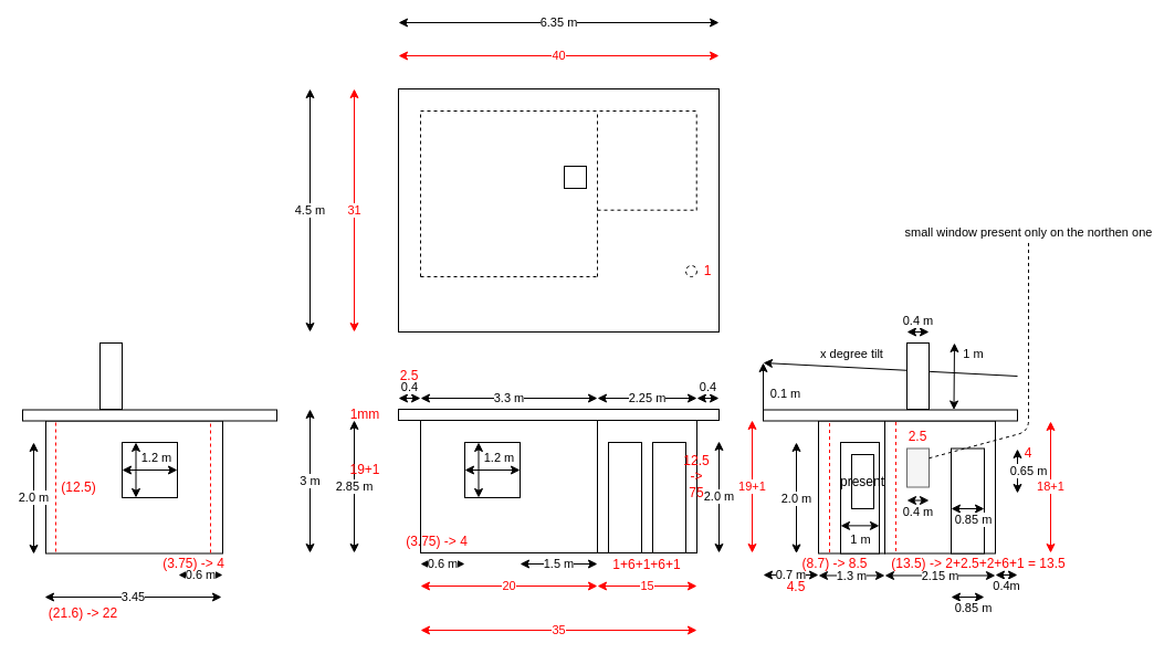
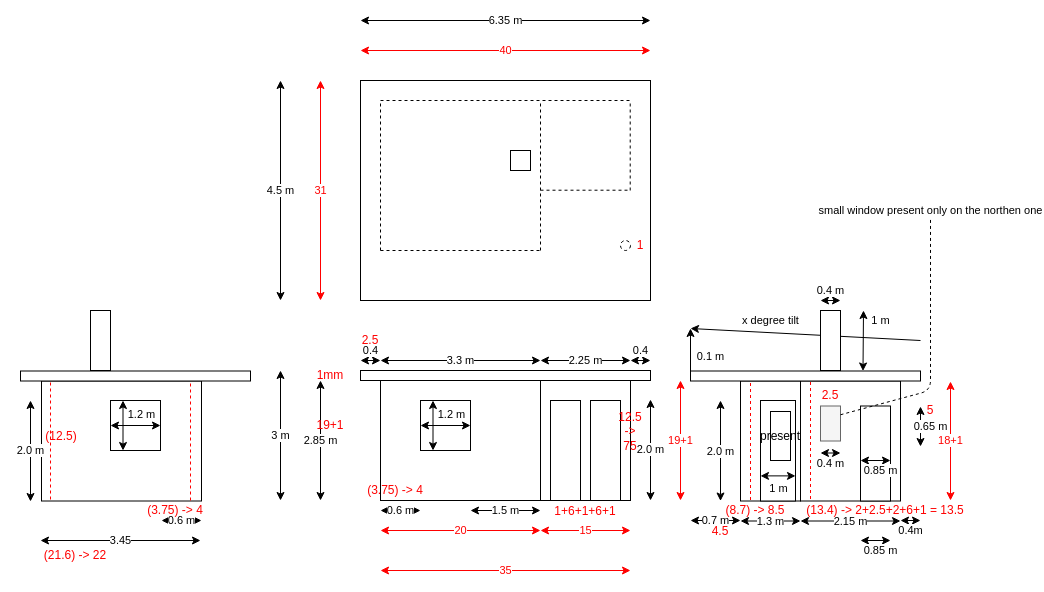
  <mxCell id="0" />
  <mxCell id="1" parent="0" />
  <mxCell id="2" value="" style="rounded=0;whiteSpace=wrap;html=1;" parent="1" vertex="1"><mxGeometry x="41" y="380.5" width="160" height="120" as="geometry" /></mxCell>
  <mxCell id="3" value="" style="rounded=0;whiteSpace=wrap;html=1;fillColor=#ffffff;" parent="1" vertex="1"><mxGeometry x="360" y="80" width="290" height="220" as="geometry" /></mxCell>
  <mxCell id="4" value="6.35 m" style="endArrow=classic;startArrow=classic;html=1;" parent="1" edge="1"><mxGeometry width="50" height="50" relative="1" as="geometry"><mxPoint x="360" y="20" as="sourcePoint" /><mxPoint x="650" y="20" as="targetPoint" /></mxGeometry></mxCell>
  <mxCell id="5" value="4.5 m" style="endArrow=classic;startArrow=classic;html=1;" parent="1" edge="1"><mxGeometry width="50" height="50" relative="1" as="geometry"><mxPoint x="280" y="300" as="sourcePoint" /><mxPoint x="280" y="80" as="targetPoint" /></mxGeometry></mxCell>
  <mxCell id="6" value="" style="rounded=0;whiteSpace=wrap;html=1;" parent="1" vertex="1"><mxGeometry x="380" y="380" width="160" height="120" as="geometry" /></mxCell>
  <mxCell id="7" value="3.3 m" style="endArrow=classic;startArrow=classic;html=1;" parent="1" edge="1"><mxGeometry width="50" height="50" relative="1" as="geometry"><mxPoint x="380" y="360" as="sourcePoint" /><mxPoint x="540" y="360" as="targetPoint" /></mxGeometry></mxCell>
  <mxCell id="8" value="" style="rounded=0;whiteSpace=wrap;html=1;" parent="1" vertex="1"><mxGeometry x="360" y="370" width="290" height="10" as="geometry" /></mxCell>
  <mxCell id="9" value="" style="rounded=0;whiteSpace=wrap;html=1;" parent="1" vertex="1"><mxGeometry x="540" y="380" width="90" height="120" as="geometry" /></mxCell>
  <mxCell id="10" value="2.25 m" style="endArrow=classic;startArrow=classic;html=1;" parent="1" edge="1"><mxGeometry width="50" height="50" relative="1" as="geometry"><mxPoint x="540" y="360" as="sourcePoint" /><mxPoint x="630" y="360" as="targetPoint" /></mxGeometry></mxCell>
  <mxCell id="11" value="" style="rounded=0;whiteSpace=wrap;html=1;" parent="1" vertex="1"><mxGeometry x="550" y="400" width="30" height="100" as="geometry" /></mxCell>
  <mxCell id="12" value="" style="rounded=0;whiteSpace=wrap;html=1;" parent="1" vertex="1"><mxGeometry x="590" y="400" width="30" height="100" as="geometry" /></mxCell>
  <mxCell id="13" value="2.0 m" style="endArrow=classic;startArrow=classic;html=1;" parent="1" edge="1"><mxGeometry width="50" height="50" relative="1" as="geometry"><mxPoint x="720" y="500.5" as="sourcePoint" /><mxPoint x="720" y="400" as="targetPoint" /></mxGeometry></mxCell>
  <mxCell id="14" value="0.6 m" style="endArrow=classic;startArrow=classic;html=1;" parent="1" edge="1"><mxGeometry width="50" height="50" relative="1" as="geometry"><mxPoint x="380" y="510" as="sourcePoint" /><mxPoint x="420" y="510" as="targetPoint" /></mxGeometry></mxCell>
  <mxCell id="15" value="1.5 m" style="endArrow=classic;startArrow=classic;html=1;" parent="1" edge="1"><mxGeometry width="50" height="50" relative="1" as="geometry"><mxPoint x="470" y="510" as="sourcePoint" /><mxPoint x="540" y="510" as="targetPoint" /></mxGeometry></mxCell>
  <mxCell id="16" value="0.4" style="endArrow=classic;startArrow=classic;html=1;" parent="1" edge="1"><mxGeometry y="10" width="50" height="50" relative="1" as="geometry"><mxPoint x="360" y="360" as="sourcePoint" /><mxPoint x="380" y="360" as="targetPoint" /><mxPoint as="offset" /></mxGeometry></mxCell>
  <mxCell id="17" value="0.4" style="endArrow=classic;startArrow=classic;html=1;" parent="1" edge="1"><mxGeometry y="10" width="50" height="50" relative="1" as="geometry"><mxPoint x="630" y="360" as="sourcePoint" /><mxPoint x="650" y="360" as="targetPoint" /><mxPoint as="offset" /></mxGeometry></mxCell>
  <mxCell id="18" value="2.85 m" style="endArrow=classic;startArrow=classic;html=1;" parent="1" edge="1"><mxGeometry width="50" height="50" relative="1" as="geometry"><mxPoint x="320" y="500" as="sourcePoint" /><mxPoint x="320" y="380" as="targetPoint" /></mxGeometry></mxCell>
  <mxCell id="19" value="3 m" style="endArrow=classic;startArrow=classic;html=1;" parent="1" edge="1"><mxGeometry width="50" height="50" relative="1" as="geometry"><mxPoint x="280" y="500" as="sourcePoint" /><mxPoint x="280" y="370" as="targetPoint" /></mxGeometry></mxCell>
  <mxCell id="20" value="" style="rounded=0;whiteSpace=wrap;html=1;" parent="1" vertex="1"><mxGeometry x="740" y="380.5" width="60" height="120" as="geometry" /></mxCell>
  <mxCell id="21" value="" style="rounded=0;whiteSpace=wrap;html=1;" parent="1" vertex="1"><mxGeometry x="800" y="380.5" width="100" height="120" as="geometry" /></mxCell>
  <mxCell id="22" value="" style="rounded=0;whiteSpace=wrap;html=1;" parent="1" vertex="1"><mxGeometry x="860" y="405.5" width="30" height="95" as="geometry" /></mxCell>
  <mxCell id="23" value="" style="rounded=0;whiteSpace=wrap;html=1;fillColor=#f5f5f5;strokeColor=#666666;fontColor=#333333;" parent="1" vertex="1"><mxGeometry x="820" y="405.5" width="20" height="35" as="geometry" /></mxCell>
  <mxCell id="24" value="" style="rounded=0;whiteSpace=wrap;html=1;" parent="1" vertex="1"><mxGeometry x="690" y="370.5" width="230" height="10" as="geometry" /></mxCell>
  <mxCell id="25" value="1.3 m" style="endArrow=classic;startArrow=classic;html=1;" parent="1" edge="1"><mxGeometry width="50" height="50" relative="1" as="geometry"><mxPoint x="740" y="520.5" as="sourcePoint" /><mxPoint x="800" y="520.5" as="targetPoint" /></mxGeometry></mxCell>
  <mxCell id="26" value="2.15 m" style="endArrow=classic;startArrow=classic;html=1;" parent="1" edge="1"><mxGeometry width="50" height="50" relative="1" as="geometry"><mxPoint x="800" y="520.5" as="sourcePoint" /><mxPoint x="900" y="520.5" as="targetPoint" /></mxGeometry></mxCell>
  <mxCell id="27" value="" style="rounded=0;whiteSpace=wrap;html=1;" parent="1" vertex="1"><mxGeometry x="760" y="400" width="35" height="100.5" as="geometry" /></mxCell>
  <mxCell id="28" value="x degree tilt" style="endArrow=classic;html=1;" parent="1" edge="1"><mxGeometry x="0.31" y="-12" width="50" height="50" relative="1" as="geometry"><mxPoint x="920" y="340" as="sourcePoint" /><mxPoint x="690" y="328" as="targetPoint" /><mxPoint as="offset" /></mxGeometry></mxCell>
  <mxCell id="29" value="0.1 m" style="endArrow=classic;html=1;exitX=0;exitY=0;exitDx=0;exitDy=0;" parent="1" source="24" edge="1"><mxGeometry x="-0.275" y="-20" width="50" height="50" relative="1" as="geometry"><mxPoint x="930" y="418" as="sourcePoint" /><mxPoint x="690" y="328" as="targetPoint" /><mxPoint y="1" as="offset" /></mxGeometry></mxCell>
  <mxCell id="30" value="0.4 m" style="endArrow=classic;startArrow=classic;html=1;" parent="1" edge="1"><mxGeometry y="-10" width="50" height="50" relative="1" as="geometry"><mxPoint x="820" y="452.5" as="sourcePoint" /><mxPoint x="840" y="452.5" as="targetPoint" /><mxPoint as="offset" /></mxGeometry></mxCell>
  <mxCell id="31" value="0.65 m" style="endArrow=classic;startArrow=classic;html=1;" parent="1" edge="1"><mxGeometry y="-10" width="50" height="50" relative="1" as="geometry"><mxPoint x="920" y="446" as="sourcePoint" /><mxPoint x="920" y="406" as="targetPoint" /><mxPoint as="offset" /></mxGeometry></mxCell>
  <mxCell id="32" value="0.7 m" style="endArrow=classic;startArrow=classic;html=1;" parent="1" edge="1"><mxGeometry width="50" height="50" relative="1" as="geometry"><mxPoint x="690" y="520" as="sourcePoint" /><mxPoint x="740" y="520" as="targetPoint" /></mxGeometry></mxCell>
  <mxCell id="33" value="0.4m" style="endArrow=classic;startArrow=classic;html=1;" parent="1" edge="1"><mxGeometry y="-10" width="50" height="50" relative="1" as="geometry"><mxPoint x="900" y="520" as="sourcePoint" /><mxPoint x="920" y="520" as="targetPoint" /><mxPoint as="offset" /></mxGeometry></mxCell>
  <mxCell id="34" value="" style="rounded=0;whiteSpace=wrap;html=1;" parent="1" vertex="1"><mxGeometry x="510" y="150" width="20" height="20" as="geometry" /></mxCell>
  <mxCell id="35" value="" style="rounded=0;whiteSpace=wrap;html=1;" parent="1" vertex="1"><mxGeometry x="820" y="310" width="20" height="60" as="geometry" /></mxCell>
  <mxCell id="36" value="1 m" style="endArrow=classic;startArrow=classic;html=1;exitX=0.75;exitY=0;exitDx=0;exitDy=0;" parent="1" source="24" edge="1"><mxGeometry x="0.674" y="-17" width="50" height="50" relative="1" as="geometry"><mxPoint x="870" y="270" as="sourcePoint" /><mxPoint x="863" y="310" as="targetPoint" /><mxPoint as="offset" /></mxGeometry></mxCell>
  <mxCell id="37" value="0.4 m" style="endArrow=classic;startArrow=classic;html=1;" parent="1" edge="1"><mxGeometry y="10" width="50" height="50" relative="1" as="geometry"><mxPoint x="820" y="300" as="sourcePoint" /><mxPoint x="840" y="300" as="targetPoint" /><mxPoint as="offset" /></mxGeometry></mxCell>
  <mxCell id="38" value="0.85 m" style="endArrow=classic;startArrow=classic;html=1;" parent="1" edge="1"><mxGeometry x="0.333" y="-10" width="50" height="50" relative="1" as="geometry"><mxPoint x="860" y="540" as="sourcePoint" /><mxPoint x="890" y="540" as="targetPoint" /><mxPoint as="offset" /></mxGeometry></mxCell>
  <mxCell id="39" value="0.85 m" style="endArrow=classic;startArrow=classic;html=1;" parent="1" edge="1"><mxGeometry x="0.333" y="-10" width="50" height="50" relative="1" as="geometry"><mxPoint x="860" y="460" as="sourcePoint" /><mxPoint x="890" y="460" as="targetPoint" /><mxPoint as="offset" /></mxGeometry></mxCell>
  <mxCell id="40" value="1 m" style="endArrow=classic;startArrow=classic;html=1;entryX=1;entryY=0.75;entryDx=0;entryDy=0;exitX=0;exitY=0.75;exitDx=0;exitDy=0;" parent="1" source="27" target="27" edge="1"><mxGeometry y="-13" width="50" height="50" relative="1" as="geometry"><mxPoint x="870" y="470" as="sourcePoint" /><mxPoint x="900" y="470" as="targetPoint" /><mxPoint as="offset" /></mxGeometry></mxCell>
  <mxCell id="41" value="2.0 m" style="endArrow=classic;startArrow=classic;html=1;" parent="1" edge="1"><mxGeometry width="50" height="50" relative="1" as="geometry"><mxPoint x="30" y="501" as="sourcePoint" /><mxPoint x="30" y="400" as="targetPoint" /></mxGeometry></mxCell>
  <mxCell id="42" value="" style="rounded=0;whiteSpace=wrap;html=1;" parent="1" vertex="1"><mxGeometry x="20" y="370.5" width="230" height="10" as="geometry" /></mxCell>
  <mxCell id="43" value="" style="rounded=0;whiteSpace=wrap;html=1;" parent="1" vertex="1"><mxGeometry x="90" y="310" width="20" height="60" as="geometry" /></mxCell>
  <mxCell id="44" value="" style="rounded=0;whiteSpace=wrap;html=1;" parent="1" vertex="1"><mxGeometry x="420" y="400" width="50" height="50" as="geometry" /></mxCell>
  <mxCell id="45" value="" style="endArrow=classic;startArrow=classic;html=1;entryX=1;entryY=0.5;entryDx=0;entryDy=0;exitX=0;exitY=0.5;exitDx=0;exitDy=0;" parent="1" source="44" target="44" edge="1"><mxGeometry width="50" height="50" relative="1" as="geometry"><mxPoint x="420" y="465" as="sourcePoint" /><mxPoint x="470" y="415" as="targetPoint" /></mxGeometry></mxCell>
  <mxCell id="46" value="1.2 m" style="endArrow=classic;startArrow=classic;html=1;entryX=0.25;entryY=0;entryDx=0;entryDy=0;exitX=0.25;exitY=1;exitDx=0;exitDy=0;" parent="1" source="44" target="44" edge="1"><mxGeometry x="0.429" y="-17" width="50" height="50" relative="1" as="geometry"><mxPoint x="430" y="475" as="sourcePoint" /><mxPoint x="480" y="425" as="targetPoint" /><mxPoint x="1" as="offset" /></mxGeometry></mxCell>
  <mxCell id="47" value="" style="rounded=0;whiteSpace=wrap;html=1;" parent="1" vertex="1"><mxGeometry x="110" y="400" width="50" height="50" as="geometry" /></mxCell>
  <mxCell id="48" value="" style="endArrow=classic;startArrow=classic;html=1;entryX=1;entryY=0.5;entryDx=0;entryDy=0;exitX=0;exitY=0.5;exitDx=0;exitDy=0;" parent="1" source="47" target="47" edge="1"><mxGeometry width="50" height="50" relative="1" as="geometry"><mxPoint x="110" y="465" as="sourcePoint" /><mxPoint x="160" y="415" as="targetPoint" /></mxGeometry></mxCell>
  <mxCell id="49" value="1.2 m" style="endArrow=classic;startArrow=classic;html=1;entryX=0.25;entryY=0;entryDx=0;entryDy=0;exitX=0.25;exitY=1;exitDx=0;exitDy=0;" parent="1" source="47" target="47" edge="1"><mxGeometry x="0.429" y="-17" width="50" height="50" relative="1" as="geometry"><mxPoint y="475" as="sourcePoint" x="120" /><mxPoint x="170" y="425" as="targetPoint" /><mxPoint x="1" as="offset" /></mxGeometry></mxCell>
  <mxCell id="50" value="0.6 m" style="endArrow=classic;startArrow=classic;html=1;" parent="1" edge="1"><mxGeometry width="50" height="50" relative="1" as="geometry"><mxPoint x="161" y="520" as="sourcePoint" /><mxPoint x="201" y="520" as="targetPoint" /></mxGeometry></mxCell>
  <mxCell id="51" value="small window present only on the northen one" style="endArrow=none;dashed=1;html=1;exitX=1;exitY=0.25;exitDx=0;exitDy=0;" parent="1" source="23" edge="1"><mxGeometry x="1" width="50" height="50" relative="1" as="geometry"><mxPoint x="830" y="450" as="sourcePoint" /><mxPoint x="930" y="210" as="targetPoint" /><Array as="points"><mxPoint x="930" y="390" /></Array><mxPoint as="offset" /></mxGeometry></mxCell>
  <mxCell id="52" style="edgeStyle=orthogonalEdgeStyle;rounded=0;orthogonalLoop=1;jettySize=auto;html=1;exitX=0.5;exitY=1;exitDx=0;exitDy=0;" parent="1" edge="1"><mxGeometry relative="1" as="geometry"><mxPoint x="780" y="460" as="sourcePoint" /><mxPoint x="780" y="460" as="targetPoint" /></mxGeometry></mxCell>
  <mxCell id="53" value="present" style="rounded=0;whiteSpace=wrap;html=1;" parent="1" vertex="1"><mxGeometry x="770" y="411" width="20" height="49" as="geometry" /></mxCell>
  <mxCell id="54" value="19+1" style="text;html=1;strokeColor=none;fillColor=none;align=center;verticalAlign=middle;whiteSpace=wrap;rounded=0;fontColor=#FF0000;" parent="1" vertex="1"><mxGeometry x="310" y="415" width="40" height="20" as="geometry" /></mxCell>
  <mxCell id="55" value="1mm" style="text;html=1;strokeColor=none;fillColor=none;align=center;verticalAlign=middle;whiteSpace=wrap;rounded=0;fontColor=#FF0000;" parent="1" vertex="1"><mxGeometry x="310" y="365" width="40" height="20" as="geometry" /></mxCell>
  <mxCell id="56" value="19+1" style="endArrow=classic;startArrow=classic;html=1;fontColor=#FF0000;strokeColor=#FF0000;" parent="1" edge="1"><mxGeometry width="50" height="50" relative="1" as="geometry"><mxPoint x="680" y="500" as="sourcePoint" /><mxPoint x="680" y="380" as="targetPoint" /></mxGeometry></mxCell>
  <mxCell id="57" value="18+1" style="endArrow=classic;startArrow=classic;html=1;fontColor=#FF0000;strokeColor=#FF0000;" parent="1" edge="1"><mxGeometry width="50" height="50" relative="1" as="geometry"><mxPoint x="950" y="500" as="sourcePoint" /><mxPoint x="950" y="381" as="targetPoint" /></mxGeometry></mxCell>
  <mxCell id="58" value="2.5" style="text;html=1;strokeColor=none;fillColor=none;align=center;verticalAlign=middle;whiteSpace=wrap;rounded=0;fontColor=#FF0000;" parent="1" vertex="1"><mxGeometry x="810" y="385" width="40" height="20" as="geometry" /></mxCell>
- <mxCell id="59" value="4" style="text;html=1;strokeColor=none;fillColor=none;align=center;verticalAlign=middle;whiteSpace=wrap;rounded=0;fontColor=#FF0000;" parent="1" vertex="1"><mxGeometry x="910" y="400" width="40" height="20" as="geometry" /></mxCell>
- <mxCell id="60" value="(12.5)" style="text;html=1;strokeColor=none;fillColor=none;align=center;verticalAlign=middle;whiteSpace=wrap;rounded=0;fontColor=#FF0000;" parent="1" vertex="1"><mxGeometry x="51" y="430.5" width="40" height="20" as="geometry" /></mxCell>
+ <mxCell id="59" value="5" style="text;html=1;strokeColor=none;fillColor=none;align=center;verticalAlign=middle;whiteSpace=wrap;rounded=0;fontColor=#FF0000;" parent="1" vertex="1"><mxGeometry x="910" y="400" width="40" height="20" as="geometry" /></mxCell>
+ <mxCell id="60" value="(12.5)" style="text;html=1;strokeColor=none;fillColor=none;align=center;verticalAlign=middle;whiteSpace=wrap;rounded=0;fontColor=#FF0000;" parent="1" vertex="1"><mxGeometry x="41" y="425.5" width="40" height="20" as="geometry" /></mxCell>
  <mxCell id="61" value="3.45" style="endArrow=classic;startArrow=classic;html=1;strokeColor=#000000;fontColor=#000000;" parent="1" edge="1"><mxGeometry width="50" height="50" relative="1" as="geometry"><mxPoint x="40" y="540" as="sourcePoint" /><mxPoint x="200" y="540" as="targetPoint" /></mxGeometry></mxCell>
  <mxCell id="62" value="&lt;font color=&quot;#ff0000&quot;&gt;(21.6) -&amp;gt; 22&lt;/font&gt;" style="text;html=1;strokeColor=none;fillColor=none;align=center;verticalAlign=middle;whiteSpace=wrap;rounded=0;fontColor=#000000;" parent="1" vertex="1"><mxGeometry x="40" y="545" width="70" height="20" as="geometry" /></mxCell>
  <mxCell id="63" value="&lt;font color=&quot;#ff0000&quot;&gt;(8.7) -&amp;gt; 8.5&lt;/font&gt;" style="text;html=1;strokeColor=none;fillColor=none;align=center;verticalAlign=middle;whiteSpace=wrap;rounded=0;fontColor=#000000;" parent="1" vertex="1"><mxGeometry x="720" y="500" width="70" height="20" as="geometry" /></mxCell>
- <mxCell id="64" value="&lt;font color=&quot;#ff0000&quot;&gt;(13.5) -&amp;gt; 2+2.5+2+6+1 = 13.5&lt;/font&gt;" style="text;html=1;strokeColor=none;fillColor=none;align=center;verticalAlign=middle;whiteSpace=wrap;rounded=0;fontColor=#000000;" parent="1" vertex="1"><mxGeometry x="795" y="500" width="180" height="20" as="geometry" /></mxCell>
+ <mxCell id="64" value="&lt;font color=&quot;#ff0000&quot;&gt;(13.4) -&amp;gt; 2+2.5+2+6+1 = 13.5&lt;/font&gt;" style="text;html=1;strokeColor=none;fillColor=none;align=center;verticalAlign=middle;whiteSpace=wrap;rounded=0;fontColor=#000000;" parent="1" vertex="1"><mxGeometry x="795" y="500" width="180" height="20" as="geometry" /></mxCell>
  <mxCell id="65" value="15" style="endArrow=classic;startArrow=classic;html=1;strokeColor=#FF0000;fontColor=#FF0000;" parent="1" edge="1"><mxGeometry width="50" height="50" relative="1" as="geometry"><mxPoint x="540" y="530" as="sourcePoint" /><mxPoint x="630" y="530" as="targetPoint" /></mxGeometry></mxCell>
  <mxCell id="66" value="(3.75) -&amp;gt; 4" style="text;html=1;strokeColor=none;fillColor=none;align=center;verticalAlign=middle;whiteSpace=wrap;rounded=0;fontColor=#FF0000;" parent="1" vertex="1"><mxGeometry x="140" y="500" width="70" height="20" as="geometry" /></mxCell>
  <mxCell id="67" value="2.0 m" style="endArrow=classic;startArrow=classic;html=1;" parent="1" edge="1"><mxGeometry width="50" height="50" relative="1" as="geometry"><mxPoint x="650" y="500" as="sourcePoint" /><mxPoint x="650" y="399" as="targetPoint" /></mxGeometry></mxCell>
  <mxCell id="68" value="12.5&lt;br&gt;-&amp;gt;&lt;br&gt;75" style="text;html=1;strokeColor=none;fillColor=none;align=center;verticalAlign=middle;whiteSpace=wrap;rounded=0;fontColor=#FF0000;" parent="1" vertex="1"><mxGeometry x="610" y="420.5" width="40" height="20" as="geometry" /></mxCell>
  <mxCell id="69" value="" style="endArrow=none;html=1;strokeColor=#000000;fontColor=#FF0000;dashed=1;" parent="1" edge="1"><mxGeometry width="50" height="50" relative="1" as="geometry"><mxPoint x="540" y="250" as="sourcePoint" /><mxPoint x="540" y="100" as="targetPoint" /></mxGeometry></mxCell>
  <mxCell id="70" value="" style="endArrow=none;dashed=1;html=1;strokeColor=#000000;fontColor=#FF0000;" parent="1" edge="1"><mxGeometry width="50" height="50" relative="1" as="geometry"><mxPoint x="380" y="100" as="sourcePoint" /><mxPoint x="630" y="100" as="targetPoint" /></mxGeometry></mxCell>
  <mxCell id="71" value="" style="endArrow=none;dashed=1;html=1;strokeColor=#000000;fontColor=#FF0000;" parent="1" edge="1"><mxGeometry width="50" height="50" relative="1" as="geometry"><mxPoint x="380" y="250" as="sourcePoint" /><mxPoint x="380" y="100" as="targetPoint" /></mxGeometry></mxCell>
  <mxCell id="72" value="" style="endArrow=none;dashed=1;html=1;strokeColor=#000000;fontColor=#FF0000;" parent="1" edge="1"><mxGeometry width="50" height="50" relative="1" as="geometry"><mxPoint x="380" y="250" as="sourcePoint" /><mxPoint x="540" y="250" as="targetPoint" /></mxGeometry></mxCell>
  <mxCell id="73" value="" style="endArrow=none;dashed=1;html=1;strokeColor=#000000;fontColor=#FF0000;" parent="1" edge="1"><mxGeometry width="50" height="50" relative="1" as="geometry"><mxPoint x="629.71" y="190" as="sourcePoint" /><mxPoint x="629.71" y="100" as="targetPoint" /></mxGeometry></mxCell>
  <mxCell id="74" value="" style="endArrow=none;dashed=1;html=1;strokeColor=#000000;fontColor=#FF0000;" parent="1" edge="1"><mxGeometry width="50" height="50" relative="1" as="geometry"><mxPoint x="540" y="189.71" as="sourcePoint" /><mxPoint x="630" y="189.71" as="targetPoint" /><Array as="points"><mxPoint x="580" y="189.71" /></Array></mxGeometry></mxCell>
  <mxCell id="75" value="" style="ellipse;whiteSpace=wrap;html=1;aspect=fixed;fillColor=#ffffff;fontColor=#FF0000;dashed=1;" parent="1" vertex="1"><mxGeometry x="620" y="240" width="10" height="10" as="geometry" /></mxCell>
  <mxCell id="76" value="1" style="text;html=1;strokeColor=none;fillColor=none;align=center;verticalAlign=middle;whiteSpace=wrap;rounded=0;dashed=1;fontColor=#FF0000;" parent="1" vertex="1"><mxGeometry x="620" y="235" width="40" height="20" as="geometry" /></mxCell>
  <mxCell id="77" value="1+6+1+6+1" style="text;html=1;strokeColor=none;fillColor=none;align=center;verticalAlign=middle;whiteSpace=wrap;rounded=0;dashed=1;fontColor=#FF0000;" vertex="1" parent="1"><mxGeometry x="565" y="500.5" width="40" height="20" as="geometry" /></mxCell>
  <mxCell id="78" value="35" style="endArrow=classic;startArrow=classic;html=1;strokeColor=#FF0000;fontColor=#FF0000;" edge="1" parent="1"><mxGeometry width="50" height="50" relative="1" as="geometry"><mxPoint x="380" y="570" as="sourcePoint" /><mxPoint x="630" y="570" as="targetPoint" /></mxGeometry></mxCell>
  <mxCell id="79" value="20" style="endArrow=classic;startArrow=classic;html=1;strokeColor=#FF0000;fontColor=#FF0000;" edge="1" parent="1"><mxGeometry width="50" height="50" relative="1" as="geometry"><mxPoint x="380" y="530" as="sourcePoint" /><mxPoint x="540" y="530" as="targetPoint" /></mxGeometry></mxCell>
  <mxCell id="80" value="(3.75) -&amp;gt; 4" style="text;html=1;strokeColor=none;fillColor=none;align=center;verticalAlign=middle;whiteSpace=wrap;rounded=0;fontColor=#FF0000;" vertex="1" parent="1"><mxGeometry x="360" y="480" width="70" height="20" as="geometry" /></mxCell>
  <mxCell id="81" value="2.5" style="text;html=1;strokeColor=none;fillColor=none;align=center;verticalAlign=middle;whiteSpace=wrap;rounded=0;fontColor=#FF0000;" vertex="1" parent="1"><mxGeometry x="350" y="330" width="40" height="20" as="geometry" /></mxCell>
  <mxCell id="82" value="" style="endArrow=none;dashed=1;html=1;strokeColor=#FF0000;fontColor=#FF0000;" edge="1" parent="1"><mxGeometry width="50" height="50" relative="1" as="geometry"><mxPoint x="190" y="500" as="sourcePoint" /><mxPoint x="190" y="382" as="targetPoint" /></mxGeometry></mxCell>
  <mxCell id="83" value="" style="endArrow=none;dashed=1;html=1;strokeColor=#FF0000;fontColor=#FF0000;" edge="1" parent="1"><mxGeometry width="50" height="50" relative="1" as="geometry"><mxPoint x="50" y="499" as="sourcePoint" /><mxPoint x="50" y="381" as="targetPoint" /></mxGeometry></mxCell>
  <mxCell id="84" value="" style="endArrow=none;dashed=1;html=1;strokeColor=#FF0000;fontColor=#FF0000;" edge="1" parent="1"><mxGeometry width="50" height="50" relative="1" as="geometry"><mxPoint x="810" y="498.5" as="sourcePoint" /><mxPoint x="810" y="380.5" as="targetPoint" /></mxGeometry></mxCell>
  <mxCell id="85" value="" style="endArrow=none;dashed=1;html=1;strokeColor=#FF0000;fontColor=#FF0000;" edge="1" parent="1"><mxGeometry width="50" height="50" relative="1" as="geometry"><mxPoint x="750" y="499.5" as="sourcePoint" /><mxPoint x="750" y="381.5" as="targetPoint" /></mxGeometry></mxCell>
  <mxCell id="86" value="40" style="endArrow=classic;startArrow=classic;html=1;strokeColor=#FF0000;fontColor=#FF0000;" edge="1" parent="1"><mxGeometry width="50" height="50" relative="1" as="geometry"><mxPoint x="360" y="50" as="sourcePoint" /><mxPoint x="650" y="50" as="targetPoint" /></mxGeometry></mxCell>
  <mxCell id="87" value="4.5" style="text;html=1;strokeColor=none;fillColor=none;align=center;verticalAlign=middle;whiteSpace=wrap;rounded=0;dashed=1;fontColor=#FF0000;" vertex="1" parent="1"><mxGeometry x="700" y="520.5" width="40" height="20" as="geometry" /></mxCell>
  <mxCell id="88" value="31" style="endArrow=classic;startArrow=classic;html=1;strokeColor=#FF0000;fontColor=#FF0000;" edge="1" parent="1"><mxGeometry width="50" height="50" relative="1" as="geometry"><mxPoint x="320" y="300" as="sourcePoint" /><mxPoint x="320" y="80" as="targetPoint" /></mxGeometry></mxCell>
